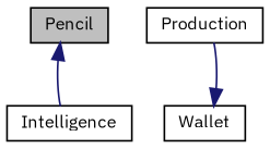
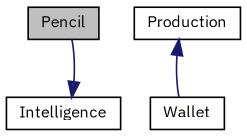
  digraph {
    fontname="IBM Plex Sans"
    node [color=black fillcolor=white fontname="IBM Plex Sans" fontsize=10 shape=record style=filled]
    edge [color=midnightblue dir=back fontname="IBM Plex Sans" fontsize=10 labelfontname=Helvetica labelfontsize=10 style=solid]
    n1 [fillcolor=grey75 fontcolor=black height=0.2 label=Pencil width=0.4]
    n2 [height=0.2 label=Production width=0.4]
    n3 [height=0.2 label=Wallet width=0.4]
    n4 [height=0.2 label=Intelligence width=0.4]
-   n3 -> n2
-   n1 -> n4
+   n2 -> n3
+   n4 -> n1
  }
